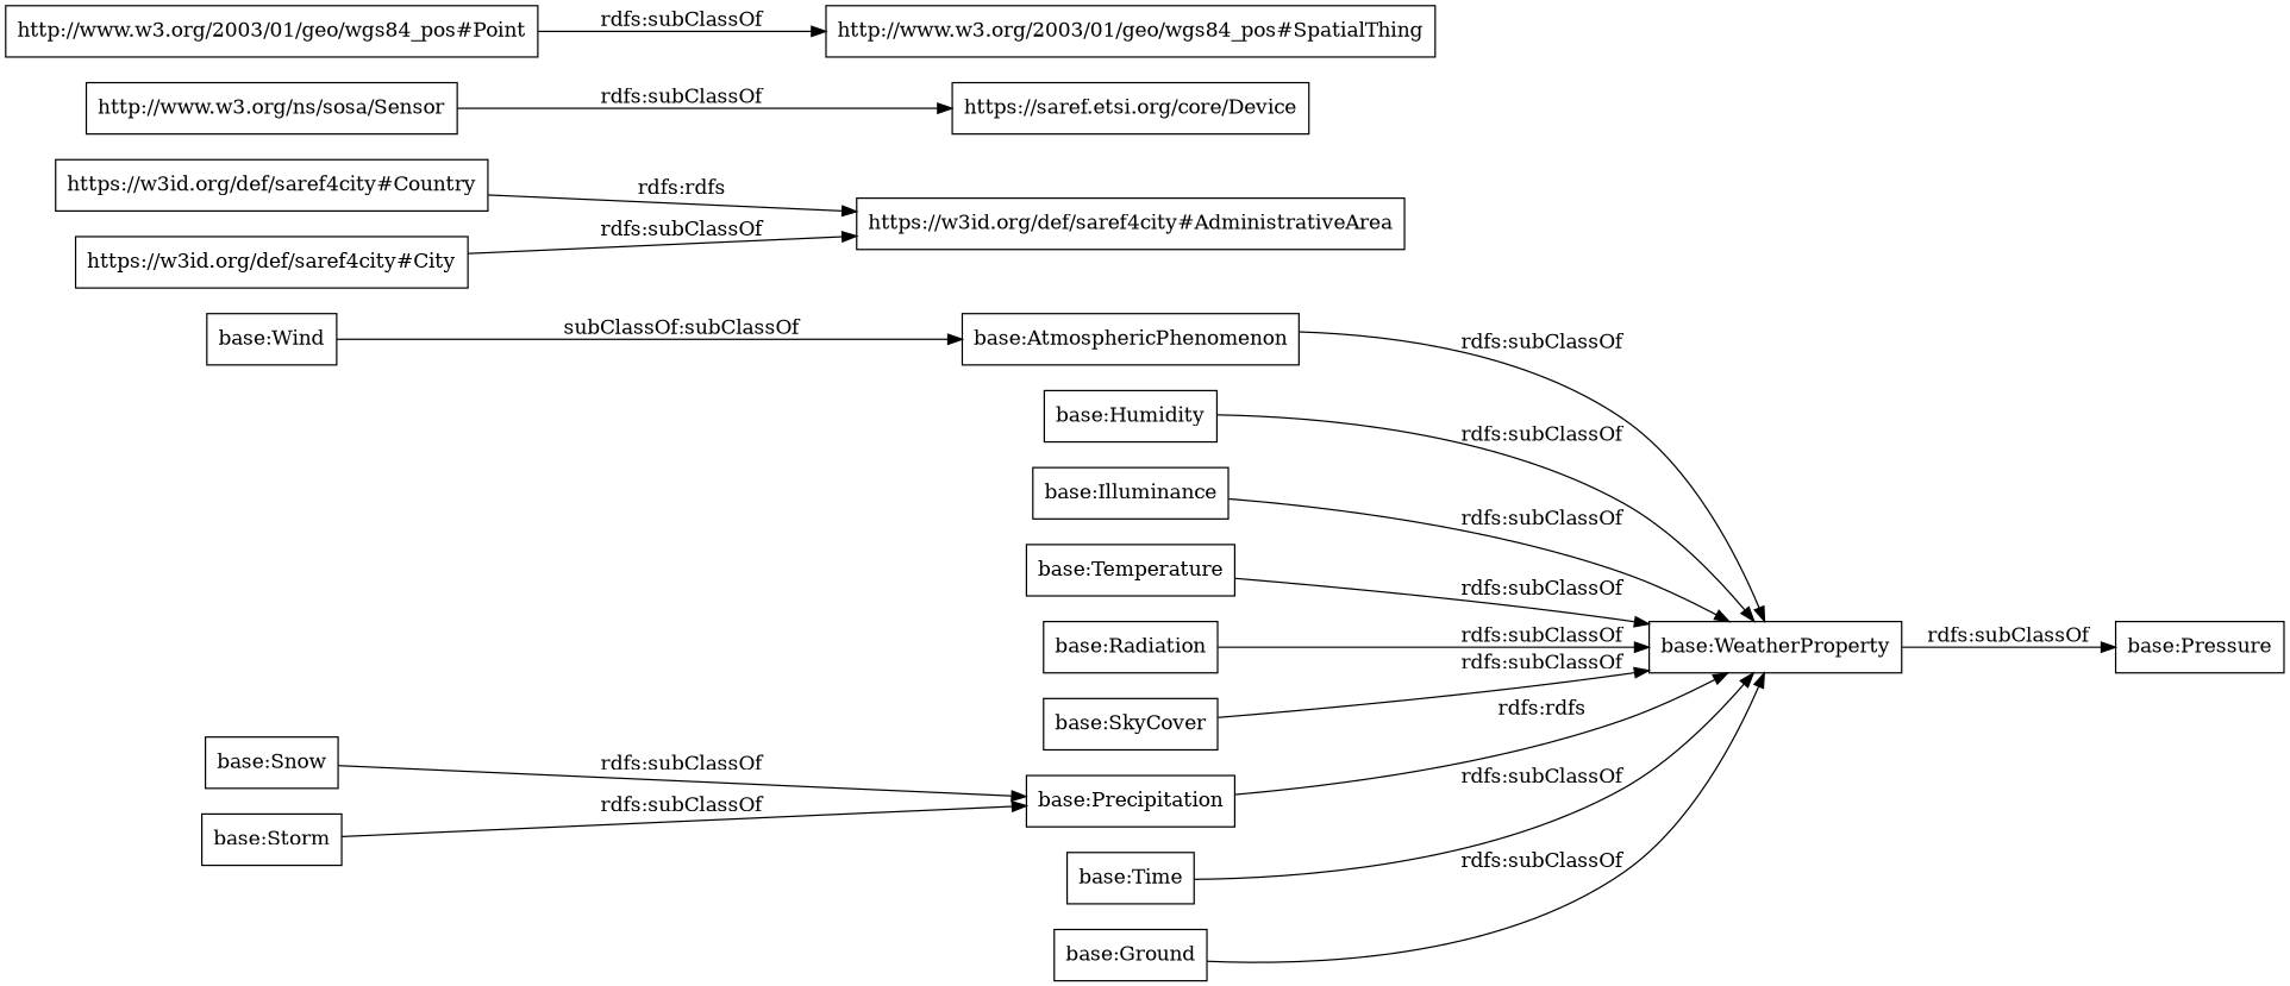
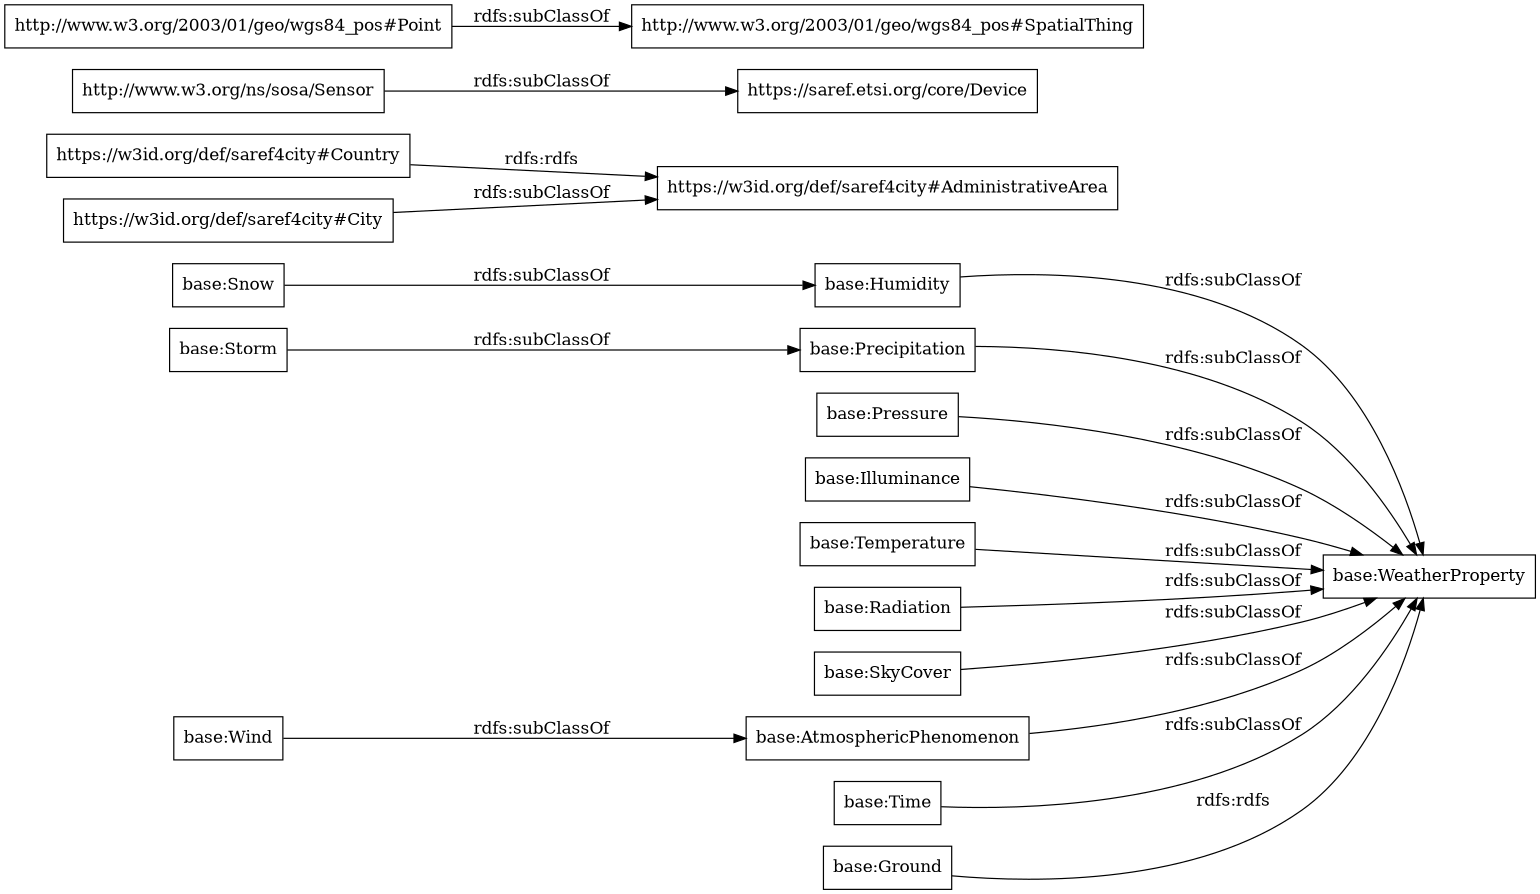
  digraph {
    rankdir=LR
    node [color=black shape=rectangle]
    "base:Snow"
    "base:Precipitation"
    "base:WeatherProperty"
    "base:Pressure"
    "base:Humidity"
    "base:Illuminance"
    "base:Temperature"
    "base:Radiation"
    "base:SkyCover"
    "base:AtmosphericPhenomenon"
    "https://w3id.org/def/saref4city#Country"
    "https://w3id.org/def/saref4city#AdministrativeArea"
    "base:Storm"
    "base:Time"
    "base:Ground"
    "http://www.w3.org/ns/sosa/Sensor"
    "https://saref.etsi.org/core/Device"
    "https://w3id.org/def/saref4city#City"
    "http://www.w3.org/2003/01/geo/wgs84_pos#Point"
    "http://www.w3.org/2003/01/geo/wgs84_pos#SpatialThing"
    "base:Wind"
-   "base:Snow" -> "base:Precipitation" [label="rdfs:subClassOf"]
-   "base:Precipitation" -> "base:WeatherProperty" [label="rdfs:rdfs"]
-   "base:WeatherProperty" -> "base:Pressure" [label="rdfs:subClassOf"]
+   "base:Snow" -> "base:Humidity" [label="rdfs:subClassOf"]
+   "base:Precipitation" -> "base:WeatherProperty" [label="rdfs:subClassOf"]
+   "base:Pressure" -> "base:WeatherProperty" [label="rdfs:subClassOf"]
    "base:Humidity" -> "base:WeatherProperty" [label="rdfs:subClassOf"]
    "base:Illuminance" -> "base:WeatherProperty" [label="rdfs:subClassOf"]
    "base:Temperature" -> "base:WeatherProperty" [label="rdfs:subClassOf"]
    "base:Radiation" -> "base:WeatherProperty" [label="rdfs:subClassOf"]
    "base:SkyCover" -> "base:WeatherProperty" [label="rdfs:subClassOf"]
    "base:AtmosphericPhenomenon" -> "base:WeatherProperty" [label="rdfs:subClassOf"]
    "https://w3id.org/def/saref4city#Country" -> "https://w3id.org/def/saref4city#AdministrativeArea" [label="rdfs:rdfs"]
    "base:Storm" -> "base:Precipitation" [label="rdfs:subClassOf"]
    "base:Time" -> "base:WeatherProperty" [label="rdfs:subClassOf"]
-   "base:Ground" -> "base:WeatherProperty" [label="rdfs:subClassOf"]
+   "base:Ground" -> "base:WeatherProperty" [label="rdfs:rdfs"]
    "http://www.w3.org/ns/sosa/Sensor" -> "https://saref.etsi.org/core/Device" [label="rdfs:subClassOf"]
    "https://w3id.org/def/saref4city#City" -> "https://w3id.org/def/saref4city#AdministrativeArea" [label="rdfs:subClassOf"]
    "http://www.w3.org/2003/01/geo/wgs84_pos#Point" -> "http://www.w3.org/2003/01/geo/wgs84_pos#SpatialThing" [label="rdfs:subClassOf"]
-   "base:Wind" -> "base:AtmosphericPhenomenon" [label="subClassOf:subClassOf"]
+   "base:Wind" -> "base:AtmosphericPhenomenon" [label="rdfs:subClassOf"]
  }
